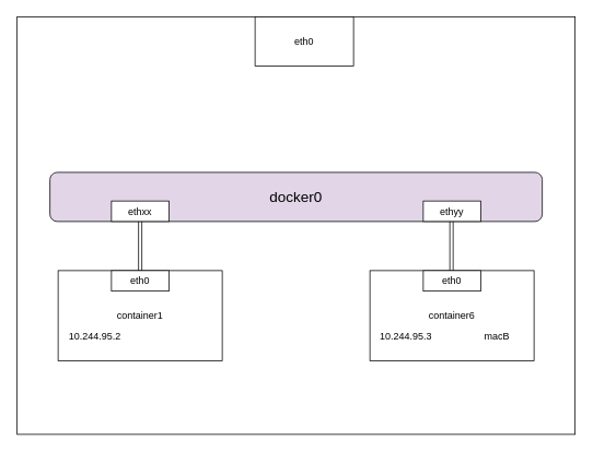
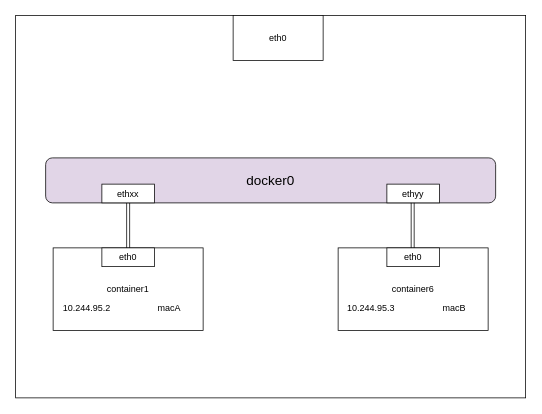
  <mxCell id="0" />
  <mxCell id="1" parent="0" />
  <mxCell id="2" value="" style="rounded=0;whiteSpace=wrap;html=1;" vertex="1" parent="1"><mxGeometry x="20" y="20" width="680" height="510" as="geometry" /></mxCell>
  <mxCell id="3" value="&lt;font style=&quot;font-size: 18px&quot;&gt;docker0&lt;/font&gt;" style="rounded=1;whiteSpace=wrap;html=1;fillColor=#e1d5e7;" vertex="1" parent="1"><mxGeometry y="210" width="600" height="60" as="geometry" x="60" /></mxCell>
  <mxCell id="4" value="container1" style="rounded=0;whiteSpace=wrap;html=1;" vertex="1" parent="1"><mxGeometry x="70" y="330" width="200" height="110" as="geometry" /></mxCell>
  <mxCell id="5" value="eth0" style="rounded=0;whiteSpace=wrap;html=1;" vertex="1" parent="1"><mxGeometry x="135" y="330" width="70" height="25" as="geometry" /></mxCell>
  <mxCell id="6" value="container6" style="rounded=0;whiteSpace=wrap;html=1;" vertex="1" parent="1"><mxGeometry x="450" y="330" width="200" height="110" as="geometry" /></mxCell>
  <mxCell id="7" value="" style="rounded=0;orthogonalLoop=1;jettySize=auto;html=1;shape=link;" edge="1" parent="1" source="8" target="5"><mxGeometry relative="1" as="geometry" /></mxCell>
  <mxCell id="8" value="ethxx" style="rounded=0;whiteSpace=wrap;html=1;" vertex="1" parent="1"><mxGeometry x="135" y="245" width="70" height="25" as="geometry" /></mxCell>
  <mxCell id="9" value="eth0" style="rounded=0;whiteSpace=wrap;html=1;" vertex="1" parent="1"><mxGeometry x="515" y="330" width="70" height="25" as="geometry" /></mxCell>
  <mxCell id="10" value="ethyy" style="rounded=0;whiteSpace=wrap;html=1;" vertex="1" parent="1"><mxGeometry x="515" y="245" width="70" height="25" as="geometry" /></mxCell>
  <mxCell id="11" value="" style="rounded=0;orthogonalLoop=1;jettySize=auto;html=1;shape=link;" edge="1" parent="1"><mxGeometry relative="1" as="geometry"><mxPoint x="549.41" y="270" as="sourcePoint" /><mxPoint x="549.41" y="330" as="targetPoint" /></mxGeometry></mxCell>
  <mxCell id="12" value="eth0" style="rounded=0;whiteSpace=wrap;html=1;" vertex="1" parent="1"><mxGeometry x="310" y="20" width="120" height="60" as="geometry" /></mxCell>
  <mxCell id="13" value="10.244.95.2" style="text;html=1;strokeColor=none;fillColor=none;align=center;verticalAlign=middle;whiteSpace=wrap;rounded=0;" vertex="1" parent="1"><mxGeometry x="95" y="400" width="40" height="20" as="geometry" /></mxCell>
  <mxCell id="14" value="10.244.95.3" style="text;html=1;strokeColor=none;fillColor=none;align=center;verticalAlign=middle;whiteSpace=wrap;rounded=0;" vertex="1" parent="1"><mxGeometry x="474" y="400" width="40" height="20" as="geometry" /></mxCell>
+ <mxCell id="15" value="macA" style="text;html=1;strokeColor=none;fillColor=none;align=center;verticalAlign=middle;whiteSpace=wrap;rounded=0;" vertex="1" parent="1"><mxGeometry x="205" y="400" width="40" height="20" as="geometry" /></mxCell>
  <mxCell id="16" value="macB" style="text;html=1;strokeColor=none;fillColor=none;align=center;verticalAlign=middle;whiteSpace=wrap;rounded=0;" vertex="1" parent="1"><mxGeometry x="585" y="400" width="40" height="20" as="geometry" /></mxCell>
